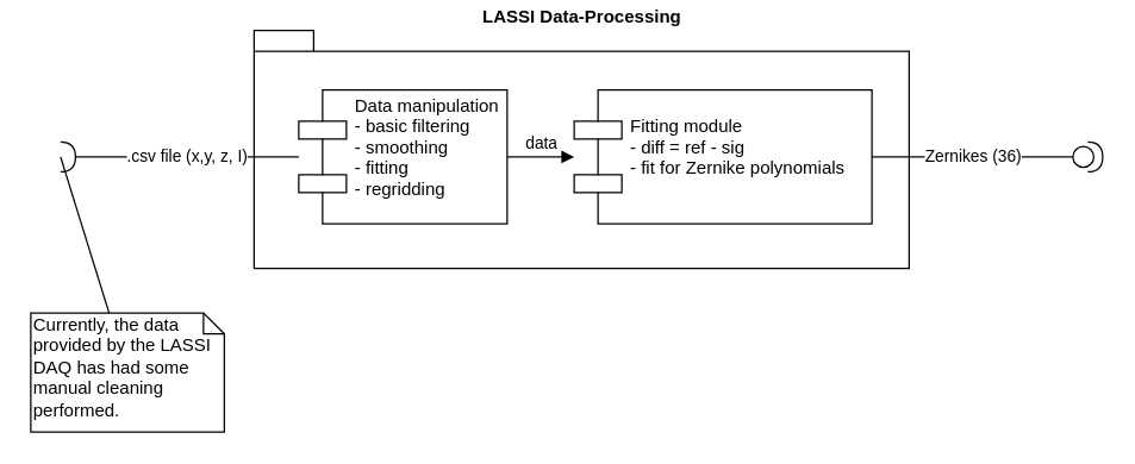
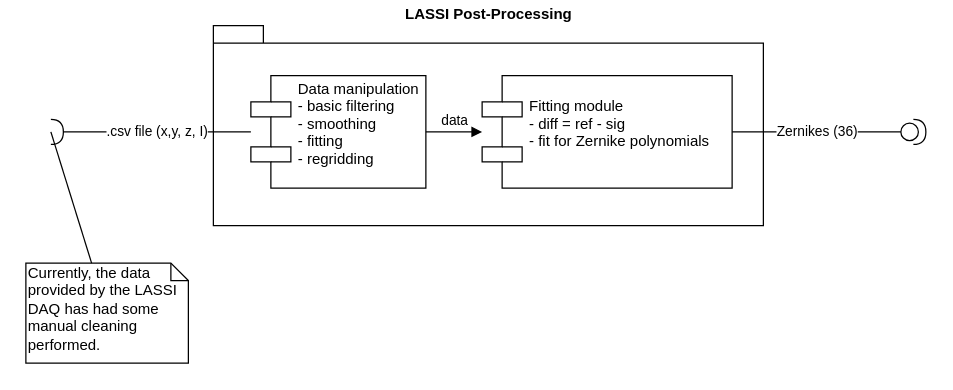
  <mxCell id="0" />
  <mxCell id="1" parent="0" />
- <mxCell id="2" value="LASSI Data-Processing" style="shape=folder;fontStyle=1;spacingTop=10;tabWidth=40;tabHeight=14;tabPosition=left;html=1;labelPosition=center;verticalLabelPosition=top;align=center;verticalAlign=bottom;" vertex="1" parent="1"><mxGeometry x="170" y="20" width="440" height="160" as="geometry" /></mxCell>
+ <mxCell id="2" value="LASSI Post-Processing" style="shape=folder;fontStyle=1;spacingTop=10;tabWidth=40;tabHeight=14;tabPosition=left;html=1;labelPosition=center;verticalLabelPosition=top;align=center;verticalAlign=bottom;" vertex="1" parent="1"><mxGeometry x="170" y="20" width="440" height="160" as="geometry" /></mxCell>
  <mxCell id="3" value="Data manipulation&#10;- basic filtering&#10;- smoothing&#10;- fitting&#10;- regridding&#10;" style="shape=component;align=left;spacingLeft=36;" vertex="1" parent="1"><mxGeometry x="200" y="60" width="140" height="90" as="geometry" /></mxCell>
  <mxCell id="4" value="Fitting module&#10;- diff = ref - sig&#10;- fit for Zernike polynomials&#10;" style="shape=component;align=left;spacingLeft=36;" vertex="1" parent="1"><mxGeometry x="385" y="60" width="200" height="90" as="geometry" /></mxCell>
  <mxCell id="5" value="&lt;div&gt;data&lt;/div&gt;" style="html=1;verticalAlign=bottom;endArrow=block;exitX=1;exitY=0.5;exitDx=0;exitDy=0;" edge="1" parent="1" source="3" target="4"><mxGeometry width="80" relative="1" as="geometry"><mxPoint x="320" y="220" as="sourcePoint" /><mxPoint x="400" y="220" as="targetPoint" /></mxGeometry></mxCell>
  <mxCell id="6" value="" style="shape=providedRequiredInterface;html=1;verticalLabelPosition=bottom;" vertex="1" parent="1"><mxGeometry x="720" y="95" width="20" height="20" as="geometry" /></mxCell>
  <mxCell id="7" value="Zernikes (36)" style="endArrow=none;html=1;exitX=1;exitY=0.5;exitDx=0;exitDy=0;entryX=0;entryY=0.5;entryDx=0;entryDy=0;entryPerimeter=0;" edge="1" parent="1" source="4" target="6"><mxGeometry width="50" height="50" relative="1" as="geometry"><mxPoint x="540" y="300" as="sourcePoint" /><mxPoint x="590" y="250" as="targetPoint" /></mxGeometry></mxCell>
  <mxCell id="8" value="" style="shape=requiredInterface;html=1;verticalLabelPosition=bottom;" vertex="1" parent="1"><mxGeometry x="40" y="95" width="10" height="20" as="geometry" /></mxCell>
  <mxCell id="9" value=".csv file (x,y, z, I)" style="endArrow=none;html=1;exitX=1;exitY=0.5;exitDx=0;exitDy=0;exitPerimeter=0;" edge="1" parent="1" source="8" target="3"><mxGeometry width="50" height="50" relative="1" as="geometry"><mxPoint x="160" y="260" as="sourcePoint" /><mxPoint x="190" y="105" as="targetPoint" /></mxGeometry></mxCell>
  <mxCell id="10" value="Currently, the data provided by the LASSI DAQ has had some manual cleaning performed." style="shape=note;whiteSpace=wrap;html=1;size=14;verticalAlign=top;align=left;spacingTop=-6;" vertex="1" parent="1"><mxGeometry x="20" y="210" width="130" height="80" as="geometry" /></mxCell>
  <mxCell id="11" value="" style="endArrow=none;html=1;entryX=0;entryY=0.5;entryDx=0;entryDy=0;entryPerimeter=0;" edge="1" parent="1" source="10" target="8"><mxGeometry width="50" height="50" relative="1" as="geometry"><mxPoint x="120" y="420" as="sourcePoint" /><mxPoint x="70" y="100" as="targetPoint" /></mxGeometry></mxCell>
